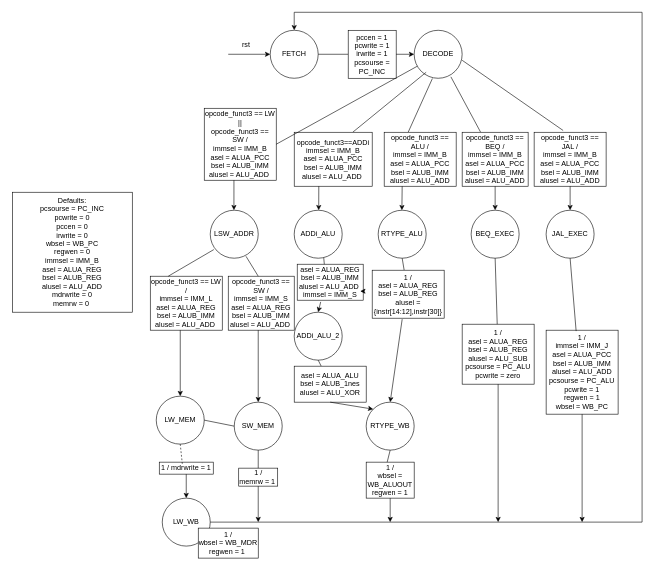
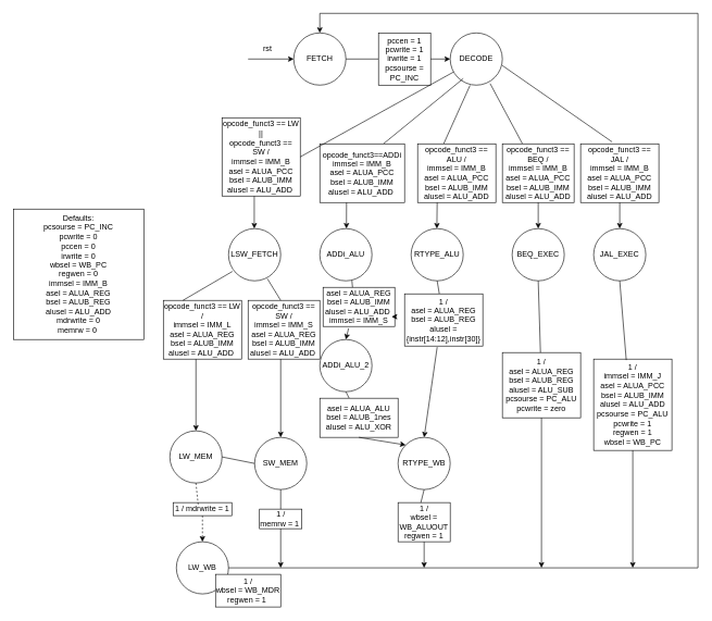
  <mxCell id="0" />
  <mxCell id="1" parent="0" />
  <mxCell id="2" value="Defaults:&lt;br/&gt;pcsourse = PC_INC&lt;br/&gt;pcwrite = 0&lt;br/&gt;pccen = 0&lt;br/&gt;irwrite = 0&lt;br/&gt;wbsel = WB_PC&lt;br/&gt;regwen = 0&lt;br/&gt;immsel = IMM_B&lt;br/&gt;asel = ALUA_REG&lt;br/&gt;bsel = ALUB_REG&lt;br/&gt;alusel = ALU_ADD&lt;br/&gt;mdrwrite = 0&lt;br/&gt;memrw = 0&amp;nbsp;" style="whiteSpace=wrap;html=1;aspect=fixed;" vertex="1" parent="1"><mxGeometry x="20" y="320" width="200" height="200" as="geometry" /></mxCell>
  <mxCell id="3" value="" style="endArrow=classic;html=1;rounded=0;" edge="1" parent="1"><mxGeometry width="50" height="50" relative="1" as="geometry"><mxPoint x="380" y="90" as="sourcePoint" /><mxPoint x="450" y="90" as="targetPoint" /><Array as="points" /></mxGeometry></mxCell>
  <mxCell id="4" value="rst" style="text;html=1;strokeColor=none;fillColor=none;align=center;verticalAlign=middle;whiteSpace=wrap;rounded=0;" vertex="1" parent="1"><mxGeometry x="380" y="60" width="60" height="30" as="geometry" /></mxCell>
  <mxCell id="5" value="FETCH" style="ellipse;whiteSpace=wrap;html=1;aspect=fixed;" vertex="1" parent="1"><mxGeometry x="450" y="50" width="80" height="80" as="geometry" /></mxCell>
  <mxCell id="6" value="" style="endArrow=none;html=1;rounded=0;" edge="1" parent="1" target="7"><mxGeometry width="50" height="50" relative="1" as="geometry"><mxPoint x="530" y="90" as="sourcePoint" /><mxPoint x="580" y="90" as="targetPoint" /><Array as="points"><mxPoint x="580" y="90" /></Array></mxGeometry></mxCell>
  <mxCell id="7" value="pccen = 1&lt;br/&gt;pcwrite = 1&lt;br/&gt;irwrite = 1&lt;br/&gt;pcsourse = PC_INC" style="whiteSpace=wrap;html=1;aspect=fixed;" vertex="1" parent="1"><mxGeometry x="580" y="50" width="80" height="80" as="geometry" /></mxCell>
  <mxCell id="8" value="" style="endArrow=classic;html=1;rounded=0;" edge="1" parent="1" target="9"><mxGeometry width="50" height="50" relative="1" as="geometry"><mxPoint x="660" y="90" as="sourcePoint" /><mxPoint x="730" y="90" as="targetPoint" /></mxGeometry></mxCell>
  <mxCell id="9" value="DECODE" style="ellipse;whiteSpace=wrap;html=1;aspect=fixed;" vertex="1" parent="1"><mxGeometry x="690" y="50" width="80" height="80" as="geometry" /></mxCell>
  <mxCell id="10" value="" style="endArrow=none;html=1;rounded=0;exitX=0.75;exitY=0;exitDx=0;exitDy=0;" edge="1" parent="1" source="12"><mxGeometry width="50" height="50" relative="1" as="geometry"><mxPoint x="610" y="190" as="sourcePoint" /><mxPoint x="710" y="120" as="targetPoint" /></mxGeometry></mxCell>
  <mxCell id="11" value="opcode_funct3 == LW ||&lt;br/&gt;opcode_funct3 == SW /&lt;br/&gt;immsel = IMM_B&lt;br/&gt;asel = ALUA_PCC&lt;br/&gt;bsel = ALUB_IMM&lt;br/&gt;alusel = ALU_ADD&amp;nbsp;" style="whiteSpace=wrap;html=1;aspect=fixed;" vertex="1" parent="1"><mxGeometry x="340" y="180" width="120" height="120" as="geometry" /></mxCell>
  <mxCell id="12" value="opcode_funct3==ADDi&lt;br style=&quot;border-color: var(--border-color);&quot;&gt;immsel = IMM_B&lt;br style=&quot;border-color: var(--border-color);&quot;&gt;asel = ALUA_PCC&lt;br style=&quot;border-color: var(--border-color);&quot;&gt;bsel = ALUB_IMM&lt;br style=&quot;border-color: var(--border-color);&quot;&gt;alusel = ALU_ADD&amp;nbsp;" style="rounded=0;whiteSpace=wrap;html=1;" vertex="1" parent="1"><mxGeometry x="490" y="220" width="130" height="90" as="geometry" /></mxCell>
  <mxCell id="13" value="" style="endArrow=classic;html=1;rounded=0;" edge="1" parent="1"><mxGeometry width="50" height="50" relative="1" as="geometry"><mxPoint x="531" y="310" as="sourcePoint" /><mxPoint x="530.85" y="349.998" as="targetPoint" /></mxGeometry></mxCell>
  <mxCell id="14" value="" style="endArrow=classic;html=1;rounded=0;" edge="1" parent="1"><mxGeometry width="50" height="50" relative="1" as="geometry"><mxPoint x="389.52" y="300" as="sourcePoint" /><mxPoint x="389.5" y="350" as="targetPoint" /></mxGeometry></mxCell>
  <mxCell id="15" value="ADDi_ALU" style="ellipse;whiteSpace=wrap;html=1;aspect=fixed;direction=south;" vertex="1" parent="1"><mxGeometry x="490" y="350" width="80" height="80" as="geometry" /></mxCell>
- <mxCell id="16" value="LSW_ADDR" style="ellipse;whiteSpace=wrap;html=1;aspect=fixed;" vertex="1" parent="1"><mxGeometry x="350" y="350" width="80" height="80" as="geometry" /></mxCell>
+ <mxCell id="16" value="LSW_FETCH" style="ellipse;whiteSpace=wrap;html=1;aspect=fixed;" vertex="1" parent="1"><mxGeometry x="350" y="350" width="80" height="80" as="geometry" /></mxCell>
  <mxCell id="17" value="" style="endArrow=none;html=1;rounded=0;entryX=0.38;entryY=1.005;entryDx=0;entryDy=0;entryPerimeter=0;" edge="1" parent="1" target="9"><mxGeometry width="50" height="50" relative="1" as="geometry"><mxPoint x="680" y="220" as="sourcePoint" /><mxPoint x="640" y="350" as="targetPoint" /></mxGeometry></mxCell>
  <mxCell id="18" value="opcode_funct3 == ALU /&lt;br/&gt;immsel = IMM_B&lt;br/&gt;asel = ALUA_PCC&lt;br/&gt;bsel = ALUB_IMM&lt;br/&gt;alusel = ALU_ADD" style="rounded=0;whiteSpace=wrap;html=1;" vertex="1" parent="1"><mxGeometry x="640" y="220" width="120" height="90" as="geometry" /></mxCell>
  <mxCell id="19" value="" style="endArrow=classic;html=1;rounded=0;" edge="1" parent="1"><mxGeometry width="50" height="50" relative="1" as="geometry"><mxPoint x="670" y="310" as="sourcePoint" /><mxPoint x="669.5" y="350" as="targetPoint" /></mxGeometry></mxCell>
  <mxCell id="20" value="RTYPE_ALU" style="ellipse;whiteSpace=wrap;html=1;aspect=fixed;" vertex="1" parent="1"><mxGeometry x="630" y="350" width="80" height="80" as="geometry" /></mxCell>
  <mxCell id="21" value="" style="endArrow=none;html=1;rounded=0;exitX=1;exitY=0.5;exitDx=0;exitDy=0;" edge="1" parent="1" source="11"><mxGeometry width="50" height="50" relative="1" as="geometry"><mxPoint x="645" y="160" as="sourcePoint" /><mxPoint x="695" y="110" as="targetPoint" /></mxGeometry></mxCell>
  <mxCell id="22" value="" style="endArrow=none;html=1;rounded=0;exitX=0.765;exitY=0.97;exitDx=0;exitDy=0;exitPerimeter=0;" edge="1" parent="1" source="9" target="23"><mxGeometry width="50" height="50" relative="1" as="geometry"><mxPoint x="750" y="130" as="sourcePoint" /><mxPoint x="790" y="220" as="targetPoint" /></mxGeometry></mxCell>
  <mxCell id="23" value="opcode_funct3 == BEQ /&lt;br&gt;immsel = IMM_B&lt;br&gt;asel = ALUA_PCC&lt;br&gt;bsel = ALUB_IMM&lt;br&gt;alusel = ALU_ADD" style="rounded=0;whiteSpace=wrap;html=1;" vertex="1" parent="1"><mxGeometry x="770" y="220" width="110" height="90" as="geometry" /></mxCell>
  <mxCell id="24" value="opcode_funct3 == JAL /&lt;br/&gt;immsel = IMM_B&lt;br/&gt;asel = ALUA_PCC&lt;br/&gt;bsel = ALUB_IMM&lt;br/&gt;alusel = ALU_ADD" style="rounded=0;whiteSpace=wrap;html=1;" vertex="1" parent="1"><mxGeometry x="890" y="220" width="120" height="90" as="geometry" /></mxCell>
  <mxCell id="25" value="" style="endArrow=none;html=1;rounded=0;entryX=0.403;entryY=-0.033;entryDx=0;entryDy=0;entryPerimeter=0;" edge="1" parent="1" target="24"><mxGeometry width="50" height="50" relative="1" as="geometry"><mxPoint x="770" y="100" as="sourcePoint" /><mxPoint x="820" y="50" as="targetPoint" /></mxGeometry></mxCell>
  <mxCell id="26" value="BEQ_EXEC" style="ellipse;whiteSpace=wrap;html=1;aspect=fixed;" vertex="1" parent="1"><mxGeometry x="785" y="350" width="80" height="80" as="geometry" /></mxCell>
  <mxCell id="27" value="JAL_EXEC" style="ellipse;whiteSpace=wrap;html=1;aspect=fixed;" vertex="1" parent="1"><mxGeometry x="910" y="350" width="80" height="80" as="geometry" /></mxCell>
  <mxCell id="28" value="" style="endArrow=classic;html=1;rounded=0;entryX=0.5;entryY=0;entryDx=0;entryDy=0;exitX=0.5;exitY=1;exitDx=0;exitDy=0;" edge="1" parent="1" source="23" target="26"><mxGeometry width="50" height="50" relative="1" as="geometry"><mxPoint x="810" y="320" as="sourcePoint" /><mxPoint x="860" y="270" as="targetPoint" /></mxGeometry></mxCell>
  <mxCell id="29" value="" style="endArrow=classic;html=1;rounded=0;exitX=0.5;exitY=1;exitDx=0;exitDy=0;" edge="1" parent="1" source="24" target="27"><mxGeometry width="50" height="50" relative="1" as="geometry"><mxPoint x="810" y="320" as="sourcePoint" /><mxPoint x="860" y="270" as="targetPoint" /></mxGeometry></mxCell>
  <mxCell id="30" value="opcode_funct3 == LW /&lt;br/&gt;immsel = IMM_L&lt;br/&gt;asel = ALUA_REG&lt;br/&gt;bsel = ALUB_IMM&lt;br/&gt;alusel = ALU_ADD&amp;nbsp;" style="rounded=0;whiteSpace=wrap;html=1;" vertex="1" parent="1"><mxGeometry y="460" width="120" height="90" as="geometry" x="250" /></mxCell>
  <mxCell id="31" value="" style="endArrow=none;html=1;rounded=0;entryX=0.075;entryY=0.82;entryDx=0;entryDy=0;entryPerimeter=0;exitX=0.25;exitY=0;exitDx=0;exitDy=0;" edge="1" parent="1" source="30" target="16"><mxGeometry width="50" height="50" relative="1" as="geometry"><mxPoint x="305" y="460" as="sourcePoint" /><mxPoint x="355" y="410" as="targetPoint" /></mxGeometry></mxCell>
  <mxCell id="32" value="opcode_funct3 == SW /&lt;br/&gt;immsel = IMM_S&lt;br/&gt;asel = ALUA_REG&lt;br/&gt;bsel = ALUB_IMM&lt;br/&gt;alusel = ALU_ADD&amp;nbsp;" style="rounded=0;whiteSpace=wrap;html=1;" vertex="1" parent="1"><mxGeometry x="380" y="460" width="110" height="90" as="geometry" /></mxCell>
  <mxCell id="33" value="" style="endArrow=none;html=1;rounded=0;entryX=0.745;entryY=0.96;entryDx=0;entryDy=0;entryPerimeter=0;" edge="1" parent="1" target="16"><mxGeometry width="50" height="50" relative="1" as="geometry"><mxPoint x="430" y="460" as="sourcePoint" /><mxPoint x="480" y="410" as="targetPoint" /></mxGeometry></mxCell>
  <mxCell id="34" value="" style="endArrow=none;html=1;rounded=0;entryX=0.99;entryY=0.385;entryDx=0;entryDy=0;entryPerimeter=0;" edge="1" parent="1" target="15"><mxGeometry width="50" height="50" relative="1" as="geometry"><mxPoint x="542" y="460" as="sourcePoint" /><mxPoint x="540" y="440" as="targetPoint" /></mxGeometry></mxCell>
  <mxCell id="35" value="asel = ALUA_REG&lt;br style=&quot;border-color: var(--border-color);&quot;&gt;bsel = ALUB_IMM&lt;br style=&quot;border-color: var(--border-color);&quot;&gt;alusel = ALU_ADD&amp;nbsp;&lt;br&gt;immsel = IMM_S" style="rounded=0;whiteSpace=wrap;html=1;" vertex="1" parent="1"><mxGeometry x="495" y="440" width="110" height="60" as="geometry" /></mxCell>
  <mxCell id="36" value="LW_MEM" style="ellipse;whiteSpace=wrap;html=1;aspect=fixed;" vertex="1" parent="1"><mxGeometry x="260" y="660" width="80" height="80" as="geometry" /></mxCell>
  <mxCell id="37" value="" style="endArrow=classic;html=1;rounded=0;entryX=0.5;entryY=0;entryDx=0;entryDy=0;" edge="1" parent="1" target="36"><mxGeometry width="50" height="50" relative="1" as="geometry"><mxPoint x="300" y="550" as="sourcePoint" /><mxPoint x="350" y="500" as="targetPoint" /></mxGeometry></mxCell>
  <mxCell id="38" value="SW_MEM" style="ellipse;whiteSpace=wrap;html=1;aspect=fixed;" vertex="1" parent="1"><mxGeometry x="390" y="670" width="80" height="80" as="geometry" /></mxCell>
  <mxCell id="39" value="" style="endArrow=classic;html=1;rounded=0;entryX=0.5;entryY=0;entryDx=0;entryDy=0;" edge="1" parent="1" target="38"><mxGeometry width="50" height="50" relative="1" as="geometry"><mxPoint x="430" y="550" as="sourcePoint" /><mxPoint x="480" y="500" as="targetPoint" /></mxGeometry></mxCell>
  <mxCell id="40" value="" style="endArrow=none;html=1;rounded=0;entryX=0;entryY=0.5;entryDx=0;entryDy=0;exitX=1;exitY=0.5;exitDx=0;exitDy=0;" edge="1" parent="1" source="36" target="38"><mxGeometry width="50" height="50" relative="1" as="geometry"><mxPoint x="340" y="645" as="sourcePoint" /><mxPoint x="390" y="595" as="targetPoint" /></mxGeometry></mxCell>
  <mxCell id="41" value="ADDi_ALU_2" style="ellipse;whiteSpace=wrap;html=1;aspect=fixed;" vertex="1" parent="1"><mxGeometry x="490" y="520" width="80" height="80" as="geometry" /></mxCell>
  <mxCell id="42" value="" style="endArrow=classic;html=1;rounded=0;entryX=0.5;entryY=0;entryDx=0;entryDy=0;exitX=0.356;exitY=1.047;exitDx=0;exitDy=0;exitPerimeter=0;" edge="1" parent="1" source="35" target="41"><mxGeometry width="50" height="50" relative="1" as="geometry"><mxPoint x="580" y="570" as="sourcePoint" /><mxPoint x="630" y="520" as="targetPoint" /></mxGeometry></mxCell>
  <mxCell id="43" value="" style="endArrow=none;html=1;rounded=0;exitX=0.5;exitY=1;exitDx=0;exitDy=0;" edge="1" parent="1" source="41" target="44"><mxGeometry width="50" height="50" relative="1" as="geometry"><mxPoint x="560" y="660" as="sourcePoint" /><mxPoint x="550" y="620" as="targetPoint" /></mxGeometry></mxCell>
  <mxCell id="44" value="asel = ALUA_ALU&lt;br style=&quot;border-color: var(--border-color);&quot;&gt;bsel = ALUB_1nes&lt;br style=&quot;border-color: var(--border-color);&quot;&gt;alusel = ALU_XOR" style="rounded=0;whiteSpace=wrap;html=1;" vertex="1" parent="1"><mxGeometry x="490" y="610" width="120" height="60" as="geometry" /></mxCell>
  <mxCell id="45" value="" style="endArrow=none;html=1;rounded=0;exitX=0.5;exitY=1;exitDx=0;exitDy=0;" edge="1" parent="1" source="20" target="46"><mxGeometry width="50" height="50" relative="1" as="geometry"><mxPoint x="680" y="560" as="sourcePoint" /><mxPoint x="680" y="430" as="targetPoint" /></mxGeometry></mxCell>
  <mxCell id="46" value="1 /&lt;br/&gt;asel = ALUA_REG&lt;br/&gt;bsel = ALUB_REG&lt;br/&gt;alusel = {instr[14:12],instr[30]}" style="rounded=0;whiteSpace=wrap;html=1;" vertex="1" parent="1"><mxGeometry x="620" y="450" width="120" height="80" as="geometry" /></mxCell>
  <mxCell id="47" value="" style="endArrow=classic;html=1;rounded=0;entryX=0.5;entryY=0;entryDx=0;entryDy=0;exitX=0.417;exitY=1.02;exitDx=0;exitDy=0;exitPerimeter=0;" edge="1" parent="1" source="46" target="48"><mxGeometry width="50" height="50" relative="1" as="geometry"><mxPoint x="670" y="610" as="sourcePoint" /><mxPoint x="680" y="740" as="targetPoint" /></mxGeometry></mxCell>
  <mxCell id="48" value="RTYPE_WB" style="ellipse;whiteSpace=wrap;html=1;aspect=fixed;" vertex="1" parent="1"><mxGeometry x="610" y="670" width="80" height="80" as="geometry" /></mxCell>
  <mxCell id="49" value="" style="endArrow=classic;html=1;rounded=0;entryX=0;entryY=0;entryDx=0;entryDy=0;exitX=0.5;exitY=1;exitDx=0;exitDy=0;" edge="1" parent="1" source="44" target="48"><mxGeometry width="50" height="50" relative="1" as="geometry"><mxPoint x="570" y="700" as="sourcePoint" /><mxPoint x="620" y="650" as="targetPoint" /></mxGeometry></mxCell>
  <mxCell id="50" value="1 / mdrwrite = 1" style="rounded=0;whiteSpace=wrap;html=1;" vertex="1" parent="1"><mxGeometry x="265" y="770" width="90" height="20" as="geometry" /></mxCell>
  <mxCell id="51" value="" style="endArrow=none;html=1;rounded=0;entryX=0.5;entryY=1;entryDx=0;entryDy=0;exitX=0.427;exitY=0.14;exitDx=0;exitDy=0;exitPerimeter=0;dashed=1;" edge="1" parent="1" source="50" target="36"><mxGeometry width="50" height="50" relative="1" as="geometry"><mxPoint x="580" y="800" as="sourcePoint" /><mxPoint x="630" y="750" as="targetPoint" /></mxGeometry></mxCell>
- <mxCell id="52" value="" style="endArrow=classic;html=1;rounded=0;exitX=0.5;exitY=1;exitDx=0;exitDy=0;" edge="1" parent="1" source="50" target="53"><mxGeometry width="50" height="50" relative="1" as="geometry"><mxPoint x="290" y="780" as="sourcePoint" /><mxPoint x="290" y="800" as="targetPoint" /></mxGeometry></mxCell>
+ <mxCell id="52" value="" style="endArrow=classic;html=1;rounded=0;exitX=0.5;exitY=1;exitDx=0;exitDy=0;dashed=1;" edge="1" parent="1" source="50" target="53"><mxGeometry width="50" height="50" relative="1" as="geometry"><mxPoint x="290" y="780" as="sourcePoint" /><mxPoint x="290" y="800" as="targetPoint" /></mxGeometry></mxCell>
  <mxCell id="53" value="LW_WB" style="ellipse;whiteSpace=wrap;html=1;aspect=fixed;" vertex="1" parent="1"><mxGeometry x="270" y="830" width="80" height="80" as="geometry" /></mxCell>
  <mxCell id="54" value="1 /&lt;br/&gt;wbsel = WB_MDR&lt;br/&gt;regwen = 1&amp;nbsp;" style="rounded=0;whiteSpace=wrap;html=1;" vertex="1" parent="1"><mxGeometry x="330" y="880" width="100" height="50" as="geometry" /></mxCell>
  <mxCell id="55" value="" style="endArrow=none;html=1;rounded=0;exitX=1;exitY=0.5;exitDx=0;exitDy=0;" edge="1" parent="1" source="53"><mxGeometry width="50" height="50" relative="1" as="geometry"><mxPoint x="380" y="869.5" as="sourcePoint" /><mxPoint x="1070" y="870" as="targetPoint" /></mxGeometry></mxCell>
  <mxCell id="56" value="" style="endArrow=none;html=1;rounded=0;" edge="1" parent="1"><mxGeometry width="50" height="50" relative="1" as="geometry"><mxPoint x="1070" y="870" as="sourcePoint" /><mxPoint x="1070" y="20" as="targetPoint" /></mxGeometry></mxCell>
  <mxCell id="57" value="" style="endArrow=none;html=1;rounded=0;" edge="1" parent="1"><mxGeometry width="50" height="50" relative="1" as="geometry"><mxPoint x="490" y="20" as="sourcePoint" /><mxPoint x="1070" y="20" as="targetPoint" /></mxGeometry></mxCell>
  <mxCell id="58" value="" style="endArrow=classic;html=1;rounded=0;entryX=0.5;entryY=0;entryDx=0;entryDy=0;" edge="1" parent="1" target="5"><mxGeometry width="50" height="50" relative="1" as="geometry"><mxPoint x="490" y="20" as="sourcePoint" /><mxPoint x="540" y="-70" as="targetPoint" /></mxGeometry></mxCell>
  <mxCell id="59" value="1 /&lt;br/&gt;asel = ALUA_REG&lt;br/&gt;bsel = ALUB_REG&lt;br/&gt;alusel = ALU_SUB&lt;br/&gt;pcsourse = PC_ALU&lt;br/&gt;pcwrite = zero" style="rounded=0;whiteSpace=wrap;html=1;" vertex="1" parent="1"><mxGeometry x="770" y="540" width="120" height="100" as="geometry" /></mxCell>
  <mxCell id="60" value="1 /&lt;br/&gt;immsel = IMM_J&lt;br/&gt;asel = ALUA_PCC&lt;br/&gt;bsel = ALUB_IMM&lt;br/&gt;alusel = ALU_ADD&lt;br/&gt;pcsourse = PC_ALU&lt;br/&gt;pcwrite = 1&lt;br/&gt;regwen = 1&lt;br/&gt;wbsel = WB_PC" style="rounded=0;whiteSpace=wrap;html=1;" vertex="1" parent="1"><mxGeometry x="910" y="550" width="120" height="140" as="geometry" /></mxCell>
  <mxCell id="61" value="" style="endArrow=none;html=1;rounded=0;entryX=0.5;entryY=1;entryDx=0;entryDy=0;" edge="1" parent="1" source="59" target="26"><mxGeometry width="50" height="50" relative="1" as="geometry"><mxPoint x="780" y="540" as="sourcePoint" /><mxPoint x="830" y="490" as="targetPoint" /></mxGeometry></mxCell>
  <mxCell id="62" value="" style="endArrow=none;html=1;rounded=0;exitX=0.417;exitY=0.011;exitDx=0;exitDy=0;exitPerimeter=0;" edge="1" parent="1" source="60"><mxGeometry width="50" height="50" relative="1" as="geometry"><mxPoint x="900" y="480" as="sourcePoint" /><mxPoint x="950" y="430" as="targetPoint" /></mxGeometry></mxCell>
  <mxCell id="63" value="" style="endArrow=classic;html=1;rounded=0;" edge="1" parent="1"><mxGeometry width="50" height="50" relative="1" as="geometry"><mxPoint x="830" y="640" as="sourcePoint" /><mxPoint x="830" y="870" as="targetPoint" /></mxGeometry></mxCell>
  <mxCell id="64" value="" style="endArrow=classic;html=1;rounded=0;exitX=0.5;exitY=1;exitDx=0;exitDy=0;" edge="1" parent="1" source="60"><mxGeometry width="50" height="50" relative="1" as="geometry"><mxPoint x="780" y="730" as="sourcePoint" /><mxPoint x="970" y="870" as="targetPoint" /></mxGeometry></mxCell>
  <mxCell id="65" value="1 /&lt;br/&gt;wbsel = WB_ALUOUT&lt;br/&gt;regwen = 1" style="rounded=0;whiteSpace=wrap;html=1;" vertex="1" parent="1"><mxGeometry x="610" y="770" width="80" height="60" as="geometry" /></mxCell>
  <mxCell id="66" value="" style="endArrow=none;html=1;rounded=0;entryX=0.5;entryY=1;entryDx=0;entryDy=0;" edge="1" parent="1" target="48"><mxGeometry width="50" height="50" relative="1" as="geometry"><mxPoint x="645" y="770" as="sourcePoint" /><mxPoint x="695" y="720" as="targetPoint" /></mxGeometry></mxCell>
  <mxCell id="67" value="" style="endArrow=classic;html=1;rounded=0;exitX=0.5;exitY=1;exitDx=0;exitDy=0;" edge="1" parent="1" source="65"><mxGeometry width="50" height="50" relative="1" as="geometry"><mxPoint x="780" y="730" as="sourcePoint" /><mxPoint x="650" y="870" as="targetPoint" /></mxGeometry></mxCell>
  <mxCell id="68" value="1 /&lt;br/&gt;memrw = 1&amp;nbsp;" style="rounded=0;whiteSpace=wrap;html=1;" vertex="1" parent="1"><mxGeometry x="397.5" y="780" width="65" height="30" as="geometry" /></mxCell>
  <mxCell id="69" value="" style="endArrow=none;html=1;rounded=0;entryX=0.5;entryY=1;entryDx=0;entryDy=0;" edge="1" parent="1" target="38"><mxGeometry width="50" height="50" relative="1" as="geometry"><mxPoint x="430" y="780" as="sourcePoint" /><mxPoint x="480" y="730" as="targetPoint" /></mxGeometry></mxCell>
  <mxCell id="70" value="" style="endArrow=classic;html=1;rounded=0;" edge="1" parent="1"><mxGeometry width="50" height="50" relative="1" as="geometry"><mxPoint x="430" y="810" as="sourcePoint" /><mxPoint x="430" y="870" as="targetPoint" /></mxGeometry></mxCell>
  <mxCell id="71" style="edgeStyle=orthogonalEdgeStyle;rounded=0;orthogonalLoop=1;jettySize=auto;html=1;exitX=1;exitY=0.75;exitDx=0;exitDy=0;entryX=0.955;entryY=0.755;entryDx=0;entryDy=0;entryPerimeter=0;" edge="1" parent="1" source="35" target="35"><mxGeometry relative="1" as="geometry" /></mxCell>
